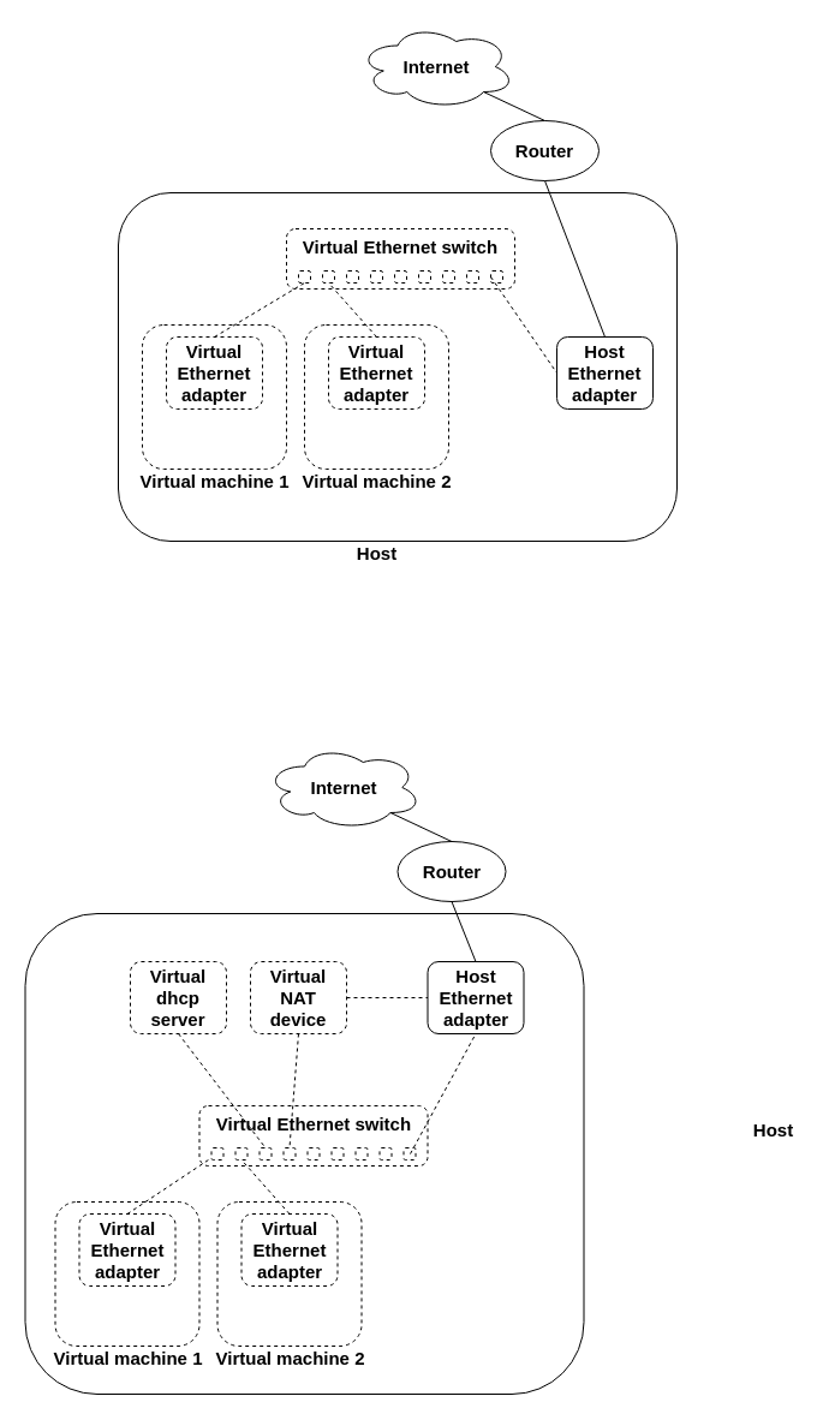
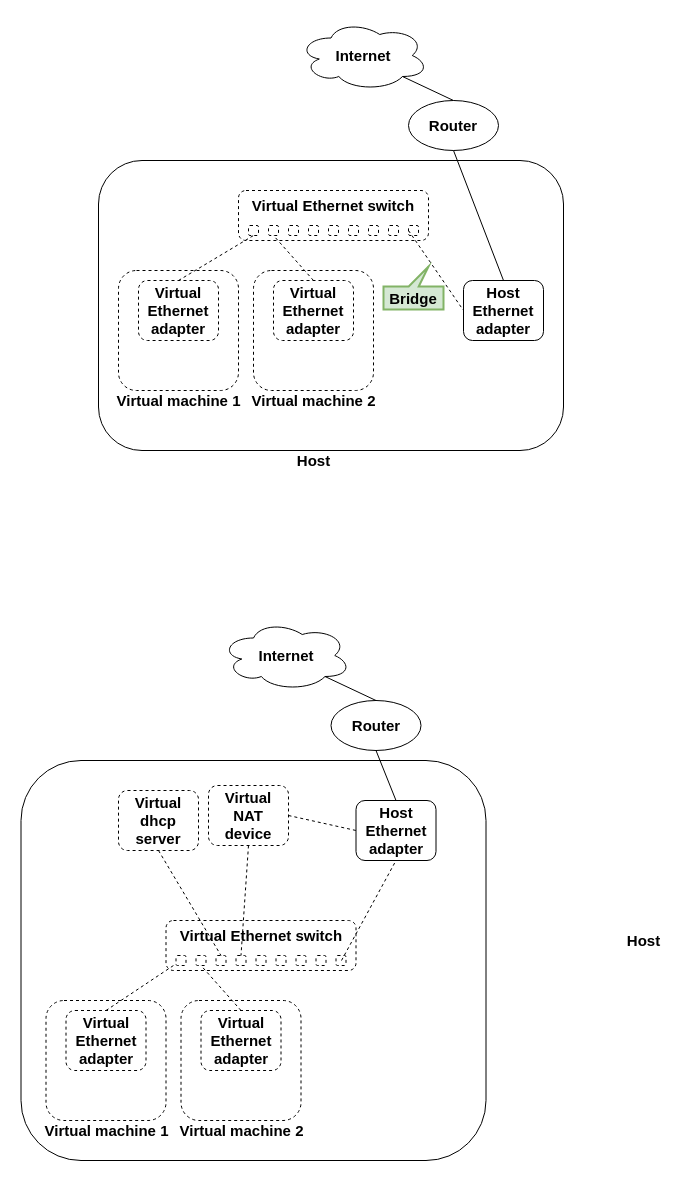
  <mxCell id="0" />
  <mxCell id="1" parent="0" />
  <mxCell id="2" value="" style="rounded=1;whiteSpace=wrap;html=1;fontSize=15;" parent="1" vertex="1"><mxGeometry x="98" y="160" width="465" height="290" as="geometry" /></mxCell>
  <mxCell id="3" value="" style="rounded=1;whiteSpace=wrap;html=1;fontSize=15;dashed=1;" parent="1" vertex="1"><mxGeometry x="118" y="270" width="120" height="120" as="geometry" /></mxCell>
  <mxCell id="4" value="&lt;b&gt;Virtual machine 1&lt;/b&gt;" style="text;html=1;align=center;verticalAlign=middle;resizable=0;points=[];autosize=1;strokeColor=none;fillColor=none;fontSize=15;dashed=1;" parent="1" vertex="1"><mxGeometry x="108" y="390" width="140" height="20" as="geometry" /></mxCell>
  <mxCell id="5" value="&lt;b&gt;Virtual&lt;br&gt;Ethernet&lt;br&gt;adapter&lt;/b&gt;" style="rounded=1;whiteSpace=wrap;html=1;fontSize=15;dashed=1;" parent="1" vertex="1"><mxGeometry x="138" y="280" width="80" height="60" as="geometry" /></mxCell>
  <mxCell id="6" value="&lt;b&gt;Virtual Ethernet switch&lt;/b&gt;" style="rounded=1;whiteSpace=wrap;html=1;fontSize=15;strokeColor=default;verticalAlign=top;dashed=1;" parent="1" vertex="1"><mxGeometry x="238" y="190" width="190" height="50" as="geometry" /></mxCell>
  <mxCell id="7" value="" style="rounded=1;whiteSpace=wrap;html=1;fontSize=15;dashed=1;" parent="1" vertex="1"><mxGeometry x="248" y="225" width="10" height="10" as="geometry" /></mxCell>
  <mxCell id="8" value="" style="rounded=1;whiteSpace=wrap;html=1;fontSize=15;strokeColor=default;dashed=1;" parent="1" vertex="1"><mxGeometry x="268" y="225" width="10" height="10" as="geometry" /></mxCell>
  <mxCell id="9" value="" style="rounded=1;whiteSpace=wrap;html=1;fontSize=15;strokeColor=default;dashed=1;" parent="1" vertex="1"><mxGeometry x="288" y="225" width="10" height="10" as="geometry" /></mxCell>
  <mxCell id="10" value="" style="rounded=1;whiteSpace=wrap;html=1;fontSize=15;strokeColor=default;dashed=1;" parent="1" vertex="1"><mxGeometry x="308" y="225" width="10" height="10" as="geometry" /></mxCell>
  <mxCell id="11" value="" style="rounded=1;whiteSpace=wrap;html=1;fontSize=15;strokeColor=default;dashed=1;" parent="1" vertex="1"><mxGeometry x="328" y="225" width="10" height="10" as="geometry" /></mxCell>
  <mxCell id="12" value="" style="rounded=1;whiteSpace=wrap;html=1;fontSize=15;strokeColor=default;dashed=1;" parent="1" vertex="1"><mxGeometry x="348" y="225" width="10" height="10" as="geometry" /></mxCell>
  <mxCell id="13" value="" style="rounded=1;whiteSpace=wrap;html=1;fontSize=15;strokeColor=default;dashed=1;" parent="1" vertex="1"><mxGeometry x="368" y="225" width="10" height="10" as="geometry" /></mxCell>
  <mxCell id="14" value="" style="rounded=1;whiteSpace=wrap;html=1;fontSize=15;strokeColor=default;dashed=1;" parent="1" vertex="1"><mxGeometry x="388" y="225" width="10" height="10" as="geometry" /></mxCell>
  <mxCell id="15" value="" style="rounded=1;whiteSpace=wrap;html=1;fontSize=15;strokeColor=default;dashed=1;" parent="1" vertex="1"><mxGeometry x="408" y="225" width="10" height="10" as="geometry" /></mxCell>
  <mxCell id="16" value="" style="endArrow=none;html=1;rounded=0;fontSize=15;entryX=0.5;entryY=1;entryDx=0;entryDy=0;exitX=0.5;exitY=0;exitDx=0;exitDy=0;dashed=1;" parent="1" source="5" target="7" edge="1"><mxGeometry width="50" height="50" relative="1" as="geometry"><mxPoint x="368" y="480" as="sourcePoint" /><mxPoint x="418" y="430" as="targetPoint" /></mxGeometry></mxCell>
  <mxCell id="17" value="&lt;b&gt;Host&lt;/b&gt;" style="text;html=1;align=center;verticalAlign=middle;resizable=0;points=[];autosize=1;strokeColor=none;fillColor=none;fontSize=15;dashed=1;" parent="1" vertex="1"><mxGeometry x="288" y="450" width="50" height="20" as="geometry" /></mxCell>
  <mxCell id="18" value="&lt;b&gt;Host&lt;br&gt;Ethernet&lt;br&gt;adapter&lt;/b&gt;" style="rounded=1;whiteSpace=wrap;html=1;fontSize=15;" parent="1" vertex="1"><mxGeometry x="463" y="280" width="80" height="60" as="geometry" /></mxCell>
  <mxCell id="19" value="" style="rounded=1;whiteSpace=wrap;html=1;fontSize=15;dashed=1;" parent="1" vertex="1"><mxGeometry x="253" y="270" width="120" height="120" as="geometry" /></mxCell>
  <mxCell id="20" value="&lt;b&gt;Virtual machine 2&lt;/b&gt;" style="text;html=1;align=center;verticalAlign=middle;resizable=0;points=[];autosize=1;strokeColor=none;fillColor=none;fontSize=15;dashed=1;" parent="1" vertex="1"><mxGeometry x="243" y="390" width="140" height="20" as="geometry" /></mxCell>
  <mxCell id="21" value="&lt;b&gt;Virtual&lt;br&gt;Ethernet&lt;br&gt;adapter&lt;/b&gt;" style="rounded=1;whiteSpace=wrap;html=1;fontSize=15;dashed=1;" parent="1" vertex="1"><mxGeometry x="273" y="280" width="80" height="60" as="geometry" /></mxCell>
  <mxCell id="22" value="" style="endArrow=none;html=1;rounded=0;fontSize=15;entryX=0.5;entryY=1;entryDx=0;entryDy=0;exitX=0.5;exitY=0;exitDx=0;exitDy=0;dashed=1;" parent="1" source="21" target="8" edge="1"><mxGeometry width="50" height="50" relative="1" as="geometry"><mxPoint x="353" y="370" as="sourcePoint" /><mxPoint x="403" y="320" as="targetPoint" /></mxGeometry></mxCell>
  <mxCell id="23" value="&lt;font style=&quot;font-size: 15px;&quot;&gt;&lt;b&gt;Router&lt;/b&gt;&lt;/font&gt;" style="ellipse;whiteSpace=wrap;html=1;" vertex="1" parent="1"><mxGeometry x="408" y="100" width="90" height="50" as="geometry" /></mxCell>
  <mxCell id="24" value="&lt;b&gt;Internet&lt;/b&gt;" style="ellipse;shape=cloud;whiteSpace=wrap;html=1;fontSize=15;" vertex="1" parent="1"><mxGeometry x="298" y="20" width="130" height="70" as="geometry" /></mxCell>
  <mxCell id="25" value="" style="endArrow=none;html=1;rounded=0;fontSize=15;entryX=0.5;entryY=0;entryDx=0;entryDy=0;exitX=0.8;exitY=0.8;exitDx=0;exitDy=0;exitPerimeter=0;" edge="1" parent="1" source="24" target="23"><mxGeometry width="50" height="50" relative="1" as="geometry"><mxPoint x="468" y="370" as="sourcePoint" /><mxPoint x="518" y="320" as="targetPoint" /></mxGeometry></mxCell>
  <mxCell id="26" value="" style="endArrow=none;html=1;rounded=0;fontSize=15;strokeWidth=1;exitX=0;exitY=0.5;exitDx=0;exitDy=0;entryX=0;entryY=0.5;entryDx=0;entryDy=0;dashed=1;" edge="1" parent="1" source="15" target="18"><mxGeometry width="50" height="50" relative="1" as="geometry"><mxPoint x="468" y="270" as="sourcePoint" /><mxPoint x="518" y="220" as="targetPoint" /></mxGeometry></mxCell>
  <mxCell id="27" value="" style="endArrow=none;html=1;rounded=0;fontSize=15;strokeWidth=1;entryX=0.5;entryY=1;entryDx=0;entryDy=0;exitX=0.5;exitY=0;exitDx=0;exitDy=0;" edge="1" parent="1" source="18" target="23"><mxGeometry width="50" height="50" relative="1" as="geometry"><mxPoint x="468" y="270" as="sourcePoint" /><mxPoint x="518" y="220" as="targetPoint" /></mxGeometry></mxCell>
+ <mxCell id="28" value="&lt;b&gt;Bridge&lt;/b&gt;" style="shape=callout;whiteSpace=wrap;html=1;perimeter=calloutPerimeter;fontSize=15;strokeWidth=2;fillColor=#d5e8d4;strokeColor=#82b366;size=20;position=0.42;base=10;position2=0.75;flipV=1;" vertex="1" parent="1"><mxGeometry x="383" y="266" width="60" height="43" as="geometry" /></mxCell>
  <mxCell id="29" value="" style="rounded=1;whiteSpace=wrap;html=1;fontSize=15;" vertex="1" parent="1"><mxGeometry x="20.5" y="760" width="465" height="400" as="geometry" /></mxCell>
  <mxCell id="30" value="" style="rounded=1;whiteSpace=wrap;html=1;fontSize=15;dashed=1;" vertex="1" parent="1"><mxGeometry x="45.5" y="1000" width="120" height="120" as="geometry" /></mxCell>
  <mxCell id="31" value="&lt;b&gt;Virtual machine 1&lt;/b&gt;" style="text;html=1;align=center;verticalAlign=middle;resizable=0;points=[];autosize=1;strokeColor=none;fillColor=none;fontSize=15;dashed=1;" vertex="1" parent="1"><mxGeometry x="35.5" y="1120" width="140" height="20" as="geometry" /></mxCell>
  <mxCell id="32" value="&lt;b&gt;Virtual&lt;br&gt;Ethernet&lt;br&gt;adapter&lt;/b&gt;" style="rounded=1;whiteSpace=wrap;html=1;fontSize=15;dashed=1;" vertex="1" parent="1"><mxGeometry x="65.5" y="1010" width="80" height="60" as="geometry" /></mxCell>
  <mxCell id="33" value="&lt;b&gt;Virtual Ethernet switch&lt;/b&gt;" style="rounded=1;whiteSpace=wrap;html=1;fontSize=15;strokeColor=default;verticalAlign=top;dashed=1;" vertex="1" parent="1"><mxGeometry x="165.5" y="920" width="190" height="50" as="geometry" /></mxCell>
  <mxCell id="34" value="" style="rounded=1;whiteSpace=wrap;html=1;fontSize=15;dashed=1;" vertex="1" parent="1"><mxGeometry x="175.5" y="955" width="10" height="10" as="geometry" /></mxCell>
  <mxCell id="35" value="" style="rounded=1;whiteSpace=wrap;html=1;fontSize=15;strokeColor=default;dashed=1;" vertex="1" parent="1"><mxGeometry x="195.5" y="955" width="10" height="10" as="geometry" /></mxCell>
  <mxCell id="36" value="" style="rounded=1;whiteSpace=wrap;html=1;fontSize=15;strokeColor=default;dashed=1;" vertex="1" parent="1"><mxGeometry x="215.5" y="955" width="10" height="10" as="geometry" /></mxCell>
  <mxCell id="37" value="" style="rounded=1;whiteSpace=wrap;html=1;fontSize=15;strokeColor=default;dashed=1;" vertex="1" parent="1"><mxGeometry x="235.5" y="955" width="10" height="10" as="geometry" /></mxCell>
  <mxCell id="38" value="" style="rounded=1;whiteSpace=wrap;html=1;fontSize=15;strokeColor=default;dashed=1;" vertex="1" parent="1"><mxGeometry x="255.5" y="955" width="10" height="10" as="geometry" /></mxCell>
  <mxCell id="39" value="" style="rounded=1;whiteSpace=wrap;html=1;fontSize=15;strokeColor=default;dashed=1;" vertex="1" parent="1"><mxGeometry x="275.5" y="955" width="10" height="10" as="geometry" /></mxCell>
  <mxCell id="40" value="" style="rounded=1;whiteSpace=wrap;html=1;fontSize=15;strokeColor=default;dashed=1;" vertex="1" parent="1"><mxGeometry x="295.5" y="955" width="10" height="10" as="geometry" /></mxCell>
  <mxCell id="41" value="" style="rounded=1;whiteSpace=wrap;html=1;fontSize=15;strokeColor=default;dashed=1;" vertex="1" parent="1"><mxGeometry x="315.5" y="955" width="10" height="10" as="geometry" /></mxCell>
  <mxCell id="42" value="" style="rounded=1;whiteSpace=wrap;html=1;fontSize=15;strokeColor=default;dashed=1;" vertex="1" parent="1"><mxGeometry x="335.5" y="955" width="10" height="10" as="geometry" /></mxCell>
  <mxCell id="43" value="" style="endArrow=none;html=1;rounded=0;fontSize=15;exitX=0.5;exitY=0;exitDx=0;exitDy=0;dashed=1;" edge="1" parent="1" source="32" target="34"><mxGeometry width="50" height="50" relative="1" as="geometry"><mxPoint x="295.5" y="1210" as="sourcePoint" /><mxPoint x="345.5" y="1160" as="targetPoint" /></mxGeometry></mxCell>
  <mxCell id="44" value="&lt;b&gt;Host&lt;/b&gt;" style="text;html=1;align=center;verticalAlign=middle;resizable=0;points=[];autosize=1;strokeColor=none;fillColor=none;fontSize=15;dashed=1;" vertex="1" parent="1"><mxGeometry x="618" y="930" width="50" height="20" as="geometry" /></mxCell>
  <mxCell id="45" value="&lt;b&gt;Host&lt;br&gt;Ethernet&lt;br&gt;adapter&lt;/b&gt;" style="rounded=1;whiteSpace=wrap;html=1;fontSize=15;" vertex="1" parent="1"><mxGeometry x="355.5" y="800" width="80" height="60" as="geometry" /></mxCell>
  <mxCell id="46" value="" style="rounded=1;whiteSpace=wrap;html=1;fontSize=15;dashed=1;" vertex="1" parent="1"><mxGeometry x="180.5" y="1000" width="120" height="120" as="geometry" /></mxCell>
  <mxCell id="47" value="&lt;b&gt;Virtual machine 2&lt;/b&gt;" style="text;html=1;align=center;verticalAlign=middle;resizable=0;points=[];autosize=1;strokeColor=none;fillColor=none;fontSize=15;dashed=1;" vertex="1" parent="1"><mxGeometry x="170.5" y="1120" width="140" height="20" as="geometry" /></mxCell>
  <mxCell id="48" value="&lt;b&gt;Virtual&lt;br&gt;Ethernet&lt;br&gt;adapter&lt;/b&gt;" style="rounded=1;whiteSpace=wrap;html=1;fontSize=15;dashed=1;" vertex="1" parent="1"><mxGeometry x="200.5" y="1010" width="80" height="60" as="geometry" /></mxCell>
  <mxCell id="49" value="" style="endArrow=none;html=1;rounded=0;fontSize=15;entryX=0.5;entryY=1;entryDx=0;entryDy=0;exitX=0.5;exitY=0;exitDx=0;exitDy=0;dashed=1;" edge="1" parent="1" source="48" target="35"><mxGeometry width="50" height="50" relative="1" as="geometry"><mxPoint x="280.5" y="1100" as="sourcePoint" /><mxPoint x="330.5" y="1050" as="targetPoint" /></mxGeometry></mxCell>
  <mxCell id="50" value="&lt;font style=&quot;font-size: 15px;&quot;&gt;&lt;b&gt;Router&lt;/b&gt;&lt;/font&gt;" style="ellipse;whiteSpace=wrap;html=1;" vertex="1" parent="1"><mxGeometry x="330.5" y="700" width="90" height="50" as="geometry" /></mxCell>
  <mxCell id="51" value="&lt;b&gt;Internet&lt;/b&gt;" style="ellipse;shape=cloud;whiteSpace=wrap;html=1;fontSize=15;" vertex="1" parent="1"><mxGeometry x="220.5" y="620" width="130" height="70" as="geometry" /></mxCell>
  <mxCell id="52" value="" style="endArrow=none;html=1;rounded=0;fontSize=15;entryX=0.5;entryY=0;entryDx=0;entryDy=0;exitX=0.8;exitY=0.8;exitDx=0;exitDy=0;exitPerimeter=0;" edge="1" parent="1" source="51" target="50"><mxGeometry width="50" height="50" relative="1" as="geometry"><mxPoint x="390.5" y="970" as="sourcePoint" /><mxPoint x="440.5" y="920" as="targetPoint" /></mxGeometry></mxCell>
  <mxCell id="53" value="" style="endArrow=none;html=1;rounded=0;fontSize=15;strokeWidth=1;entryX=0.5;entryY=1;entryDx=0;entryDy=0;dashed=1;" edge="1" parent="1" target="45"><mxGeometry width="50" height="50" relative="1" as="geometry"><mxPoint x="341" y="960" as="sourcePoint" /><mxPoint x="445.5" y="950" as="targetPoint" /></mxGeometry></mxCell>
  <mxCell id="54" value="" style="endArrow=none;html=1;rounded=0;fontSize=15;strokeWidth=1;entryX=0.5;entryY=1;entryDx=0;entryDy=0;exitX=0.5;exitY=0;exitDx=0;exitDy=0;" edge="1" parent="1" source="45" target="50"><mxGeometry width="50" height="50" relative="1" as="geometry"><mxPoint x="390.5" y="870" as="sourcePoint" /><mxPoint x="440.5" y="820" as="targetPoint" /></mxGeometry></mxCell>
- <mxCell id="55" value="&lt;b&gt;Virtual&lt;br&gt;dhcp&lt;br&gt;server&lt;br&gt;&lt;/b&gt;" style="rounded=1;whiteSpace=wrap;html=1;fontSize=15;dashed=1;" vertex="1" parent="1"><mxGeometry x="108" y="800" width="80" height="60" as="geometry" /></mxCell>
- <mxCell id="56" value="&lt;b&gt;Virtual&lt;br&gt;NAT&lt;br&gt;device&lt;br&gt;&lt;/b&gt;" style="rounded=1;whiteSpace=wrap;html=1;fontSize=15;dashed=1;" vertex="1" parent="1"><mxGeometry x="208" y="800" width="80" height="60" as="geometry" /></mxCell>
+ <mxCell id="55" value="&lt;b&gt;Virtual&lt;br&gt;dhcp&lt;br&gt;server&lt;br&gt;&lt;/b&gt;" style="rounded=1;whiteSpace=wrap;html=1;fontSize=15;dashed=1;" vertex="1" parent="1"><mxGeometry x="118" y="790" width="80" height="60" as="geometry" /></mxCell>
+ <mxCell id="56" value="&lt;b&gt;Virtual&lt;br&gt;NAT&lt;br&gt;device&lt;br&gt;&lt;/b&gt;" style="rounded=1;whiteSpace=wrap;html=1;fontSize=15;dashed=1;" vertex="1" parent="1"><mxGeometry x="208" y="785" width="80" height="60" as="geometry" /></mxCell>
  <mxCell id="57" value="" style="endArrow=none;html=1;rounded=0;fontSize=15;entryX=0.5;entryY=0;entryDx=0;entryDy=0;exitX=0.5;exitY=1;exitDx=0;exitDy=0;dashed=1;" edge="1" parent="1" source="55" target="36"><mxGeometry width="50" height="50" relative="1" as="geometry"><mxPoint x="115.5" y="1020" as="sourcePoint" /><mxPoint x="190.5" y="975" as="targetPoint" /></mxGeometry></mxCell>
  <mxCell id="58" value="" style="endArrow=none;html=1;rounded=0;fontSize=15;entryX=0.5;entryY=0;entryDx=0;entryDy=0;exitX=0.5;exitY=1;exitDx=0;exitDy=0;dashed=1;" edge="1" parent="1" source="56" target="37"><mxGeometry width="50" height="50" relative="1" as="geometry"><mxPoint x="158" y="870" as="sourcePoint" /><mxPoint x="230.5" y="965" as="targetPoint" /></mxGeometry></mxCell>
  <mxCell id="59" value="" style="endArrow=none;dashed=1;html=1;rounded=0;fontSize=15;strokeWidth=1;exitX=1;exitY=0.5;exitDx=0;exitDy=0;entryX=0;entryY=0.5;entryDx=0;entryDy=0;" edge="1" parent="1" source="56" target="45"><mxGeometry width="50" height="50" relative="1" as="geometry"><mxPoint x="468" y="810" as="sourcePoint" /><mxPoint x="518" y="760" as="targetPoint" /></mxGeometry></mxCell>
